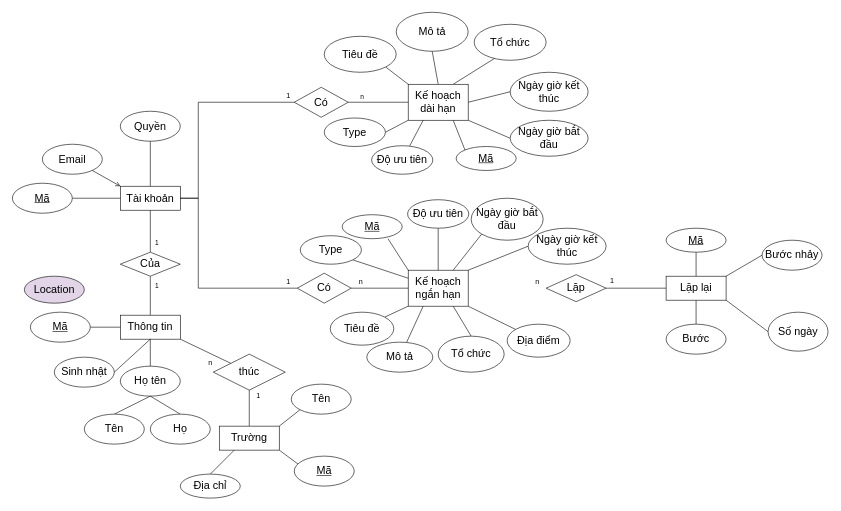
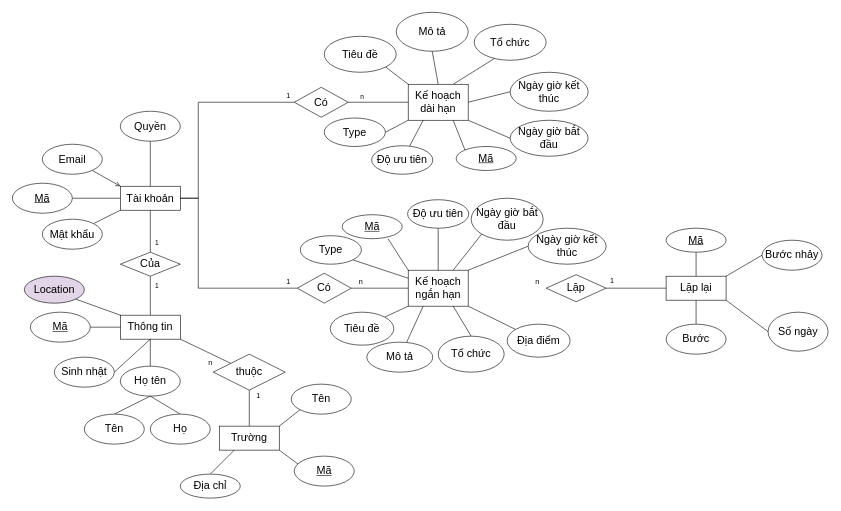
  <mxCell id="0" />
  <mxCell id="1" parent="0" />
  <mxCell id="2" style="edgeStyle=none;rounded=0;orthogonalLoop=1;jettySize=auto;html=1;entryX=0.5;entryY=1;entryDx=0;entryDy=0;endArrow=none;" parent="1" source="4" target="23" edge="1"><mxGeometry relative="1" as="geometry" /></mxCell>
  <mxCell id="3" value="1" style="edgeLabel;html=1;align=center;verticalAlign=middle;resizable=0;points=[];" parent="2" vertex="1" connectable="0"><mxGeometry x="0.55" relative="1" as="geometry"><mxPoint x="10" as="offset" /></mxGeometry></mxCell>
  <mxCell id="4" value="&lt;font style=&quot;font-size: 18px&quot;&gt;Thông tin&lt;/font&gt;" style="whiteSpace=wrap;html=1;align=center;" parent="1" vertex="1"><mxGeometry x="200" y="525" width="100" height="40" as="geometry" /></mxCell>
  <mxCell id="5" style="edgeStyle=none;rounded=0;orthogonalLoop=1;jettySize=auto;html=1;entryX=0;entryY=0;entryDx=0;entryDy=0;endArrow=open;" parent="1" source="6" target="9" edge="1"><mxGeometry relative="1" as="geometry" /></mxCell>
  <mxCell id="6" value="&lt;font style=&quot;font-size: 18px&quot;&gt;Email&lt;/font&gt;" style="ellipse;whiteSpace=wrap;html=1;align=center;" parent="1" vertex="1"><mxGeometry x="70" y="240" width="100" height="50" as="geometry" /></mxCell>
  <mxCell id="7" style="edgeStyle=none;rounded=0;orthogonalLoop=1;jettySize=auto;html=1;endArrow=none;" parent="1" source="9" target="23" edge="1"><mxGeometry relative="1" as="geometry" /></mxCell>
  <mxCell id="8" value="1" style="edgeLabel;html=1;align=center;verticalAlign=middle;resizable=0;points=[];" parent="7" vertex="1" connectable="0"><mxGeometry x="0.5" y="-1" relative="1" as="geometry"><mxPoint x="11" as="offset" /></mxGeometry></mxCell>
  <mxCell id="9" value="&lt;font style=&quot;font-size: 18px&quot;&gt;Tài khoản&lt;/font&gt;" style="whiteSpace=wrap;html=1;align=center;" parent="1" vertex="1"><mxGeometry x="200" y="310" width="100" height="40" as="geometry" /></mxCell>
+ <mxCell id="10" style="edgeStyle=none;rounded=0;orthogonalLoop=1;jettySize=auto;html=1;entryX=0;entryY=1;entryDx=0;entryDy=0;endArrow=none;" parent="1" source="11" target="9" edge="1"><mxGeometry relative="1" as="geometry" /></mxCell>
+ <mxCell id="11" value="&lt;font style=&quot;font-size: 18px&quot;&gt;Mật khẩu&lt;/font&gt;" style="ellipse;whiteSpace=wrap;html=1;align=center;" parent="1" vertex="1"><mxGeometry x="70" y="365" width="100" height="50" as="geometry" /></mxCell>
  <mxCell id="12" style="edgeStyle=none;rounded=0;orthogonalLoop=1;jettySize=auto;html=1;exitX=1;exitY=0.5;exitDx=0;exitDy=0;entryX=0;entryY=0.5;entryDx=0;entryDy=0;endArrow=none;" parent="1" source="13" target="4" edge="1"><mxGeometry relative="1" as="geometry" /></mxCell>
  <mxCell id="13" value="&lt;font style=&quot;font-size: 18px&quot;&gt;Mã&lt;/font&gt;" style="ellipse;whiteSpace=wrap;html=1;align=center;fontStyle=4;" parent="1" vertex="1"><mxGeometry x="50" y="520" width="100" height="50" as="geometry" /></mxCell>
  <mxCell id="14" style="edgeStyle=none;rounded=0;orthogonalLoop=1;jettySize=auto;html=1;entryX=0.5;entryY=1;entryDx=0;entryDy=0;endArrow=none;" parent="1" source="15" target="4" edge="1"><mxGeometry relative="1" as="geometry" /></mxCell>
  <mxCell id="15" value="&lt;font style=&quot;font-size: 18px&quot;&gt;Họ tên&lt;/font&gt;" style="ellipse;whiteSpace=wrap;html=1;align=center;" parent="1" vertex="1"><mxGeometry x="200" y="610" width="100" height="50" as="geometry" /></mxCell>
  <mxCell id="16" value="&lt;font style=&quot;font-size: 18px&quot;&gt;Sinh nhật&lt;/font&gt;" style="ellipse;whiteSpace=wrap;html=1;align=center;" parent="1" vertex="1"><mxGeometry x="90" y="595" width="100" height="50" as="geometry" /></mxCell>
  <mxCell id="17" style="edgeStyle=none;rounded=0;orthogonalLoop=1;jettySize=auto;html=1;exitX=0.5;exitY=0;exitDx=0;exitDy=0;entryX=0.5;entryY=1;entryDx=0;entryDy=0;endArrow=none;" parent="1" source="18" target="15" edge="1"><mxGeometry relative="1" as="geometry" /></mxCell>
  <mxCell id="18" value="&lt;font style=&quot;font-size: 18px&quot;&gt;Tên&lt;/font&gt;" style="ellipse;whiteSpace=wrap;html=1;align=center;" parent="1" vertex="1"><mxGeometry x="140" y="690" width="100" height="50" as="geometry" /></mxCell>
  <mxCell id="19" style="edgeStyle=none;rounded=0;orthogonalLoop=1;jettySize=auto;html=1;exitX=0.5;exitY=0;exitDx=0;exitDy=0;endArrow=none;entryX=0.5;entryY=1;entryDx=0;entryDy=0;" parent="1" source="20" target="15" edge="1"><mxGeometry relative="1" as="geometry"><mxPoint x="310" y="690" as="targetPoint" /></mxGeometry></mxCell>
  <mxCell id="20" value="&lt;font style=&quot;font-size: 18px&quot;&gt;Họ&lt;/font&gt;" style="ellipse;whiteSpace=wrap;html=1;align=center;" parent="1" vertex="1"><mxGeometry x="250" y="690" width="100" height="50" as="geometry" /></mxCell>
  <mxCell id="21" value="" style="endArrow=none;html=1;rounded=0;entryX=0.5;entryY=1;entryDx=0;entryDy=0;exitX=1;exitY=0.5;exitDx=0;exitDy=0;" parent="1" source="16" target="4" edge="1"><mxGeometry relative="1" as="geometry"><mxPoint x="180" y="639.5" as="sourcePoint" /><mxPoint x="340" y="639.5" as="targetPoint" /></mxGeometry></mxCell>
  <mxCell id="22" style="edgeStyle=none;rounded=0;orthogonalLoop=1;jettySize=auto;html=1;endArrow=none;entryX=1;entryY=1;entryDx=0;entryDy=0;" parent="1" source="57" target="4" edge="1"><mxGeometry relative="1" as="geometry"><mxPoint x="522.835" y="646.621" as="sourcePoint" /><mxPoint x="310" y="570" as="targetPoint" /></mxGeometry></mxCell>
  <mxCell id="23" value="&lt;font style=&quot;font-size: 18px&quot;&gt;Của&lt;/font&gt;" style="shape=rhombus;perimeter=rhombusPerimeter;whiteSpace=wrap;html=1;align=center;" parent="1" vertex="1"><mxGeometry x="200" y="420" width="100" height="40" as="geometry" /></mxCell>
  <mxCell id="24" style="edgeStyle=none;rounded=0;orthogonalLoop=1;jettySize=auto;html=1;endArrow=none;entryX=0.5;entryY=0;entryDx=0;entryDy=0;" parent="1" source="25" target="9" edge="1"><mxGeometry relative="1" as="geometry"><mxPoint x="268.667" y="120" as="targetPoint" /></mxGeometry></mxCell>
  <mxCell id="25" value="&lt;span style=&quot;font-size: 18px&quot;&gt;Quyền&lt;/span&gt;" style="ellipse;whiteSpace=wrap;html=1;align=center;" parent="1" vertex="1"><mxGeometry x="200" y="185" width="100" height="50" as="geometry" /></mxCell>
  <mxCell id="26" style="edgeStyle=none;rounded=0;orthogonalLoop=1;jettySize=auto;html=1;exitX=0;exitY=0;exitDx=0;exitDy=0;endArrow=none;entryX=1;entryY=1;entryDx=0;entryDy=0;" parent="1" source="33" target="50" edge="1"><mxGeometry relative="1" as="geometry" /></mxCell>
  <mxCell id="27" style="edgeStyle=none;rounded=0;orthogonalLoop=1;jettySize=auto;html=1;exitX=0.5;exitY=0;exitDx=0;exitDy=0;entryX=0.5;entryY=1;entryDx=0;entryDy=0;endArrow=none;" parent="1" source="33" target="47" edge="1"><mxGeometry relative="1" as="geometry" /></mxCell>
  <mxCell id="28" style="edgeStyle=none;rounded=0;orthogonalLoop=1;jettySize=auto;html=1;exitX=0.75;exitY=0;exitDx=0;exitDy=0;entryX=0.292;entryY=0.937;entryDx=0;entryDy=0;endArrow=none;entryPerimeter=0;" parent="1" source="33" target="51" edge="1"><mxGeometry relative="1" as="geometry" /></mxCell>
  <mxCell id="29" style="edgeStyle=none;rounded=0;orthogonalLoop=1;jettySize=auto;html=1;exitX=1;exitY=0.5;exitDx=0;exitDy=0;entryX=0;entryY=0.5;entryDx=0;entryDy=0;endArrow=none;endFill=0;" parent="1" source="33" target="76" edge="1"><mxGeometry relative="1" as="geometry" /></mxCell>
  <mxCell id="30" style="edgeStyle=none;rounded=0;orthogonalLoop=1;jettySize=auto;html=1;exitX=1;exitY=1;exitDx=0;exitDy=0;entryX=0;entryY=0.5;entryDx=0;entryDy=0;endArrow=none;endFill=0;" parent="1" source="33" target="75" edge="1"><mxGeometry relative="1" as="geometry" /></mxCell>
  <mxCell id="31" style="edgeStyle=none;rounded=0;orthogonalLoop=1;jettySize=auto;html=1;exitX=0.75;exitY=1;exitDx=0;exitDy=0;entryX=0;entryY=0;entryDx=0;entryDy=0;endArrow=none;endFill=0;" parent="1" source="33" target="92" edge="1"><mxGeometry relative="1" as="geometry" /></mxCell>
  <mxCell id="32" style="rounded=0;orthogonalLoop=1;jettySize=auto;html=1;exitX=0;exitY=1;exitDx=0;exitDy=0;entryX=1;entryY=0.5;entryDx=0;entryDy=0;endArrow=none;endFill=0;" edge="1" parent="1" source="33" target="93"><mxGeometry relative="1" as="geometry" /></mxCell>
  <mxCell id="33" value="&lt;font style=&quot;font-size: 18px&quot;&gt;Kế hoạch dài hạn&lt;/font&gt;" style="whiteSpace=wrap;html=1;align=center;" parent="1" vertex="1"><mxGeometry x="680" y="140" width="100" height="60" as="geometry" /></mxCell>
  <mxCell id="34" style="edgeStyle=none;rounded=0;orthogonalLoop=1;jettySize=auto;html=1;exitX=0;exitY=1;exitDx=0;exitDy=0;entryX=1;entryY=0;entryDx=0;entryDy=0;endArrow=none;" parent="1" source="37" target="48" edge="1"><mxGeometry relative="1" as="geometry" /></mxCell>
  <mxCell id="35" style="edgeStyle=none;rounded=0;orthogonalLoop=1;jettySize=auto;html=1;exitX=0.25;exitY=1;exitDx=0;exitDy=0;endArrow=none;" parent="1" source="37" target="49" edge="1"><mxGeometry relative="1" as="geometry" /></mxCell>
  <mxCell id="36" style="edgeStyle=none;rounded=0;orthogonalLoop=1;jettySize=auto;html=1;exitX=1;exitY=1;exitDx=0;exitDy=0;endArrow=none;endFill=0;" parent="1" source="37" target="72" edge="1"><mxGeometry relative="1" as="geometry"><mxPoint x="870" y="530" as="targetPoint" /></mxGeometry></mxCell>
  <mxCell id="37" value="&lt;font style=&quot;font-size: 18px&quot;&gt;Kế hoạch ngắn hạn&lt;/font&gt;" style="whiteSpace=wrap;html=1;align=center;" parent="1" vertex="1"><mxGeometry x="680" y="450" width="100" height="60" as="geometry" /></mxCell>
  <mxCell id="38" style="edgeStyle=none;rounded=0;orthogonalLoop=1;jettySize=auto;html=1;entryX=0;entryY=0.5;entryDx=0;entryDy=0;endArrow=none;exitX=1;exitY=0.5;exitDx=0;exitDy=0;" parent="1" source="41" target="33" edge="1"><mxGeometry relative="1" as="geometry" /></mxCell>
  <mxCell id="39" value="n" style="edgeLabel;html=1;align=center;verticalAlign=middle;resizable=0;points=[];" parent="38" vertex="1" connectable="0"><mxGeometry x="-0.568" relative="1" as="geometry"><mxPoint y="-10" as="offset" /></mxGeometry></mxCell>
  <mxCell id="40" style="edgeStyle=none;rounded=0;orthogonalLoop=1;jettySize=auto;html=1;entryX=1;entryY=0.5;entryDx=0;entryDy=0;endArrow=none;exitX=0;exitY=0.5;exitDx=0;exitDy=0;" parent="1" source="41" target="9" edge="1"><mxGeometry relative="1" as="geometry"><Array as="points"><mxPoint x="330" y="170" /><mxPoint x="330" y="330" /></Array></mxGeometry></mxCell>
  <mxCell id="41" value="&lt;font style=&quot;font-size: 18px&quot;&gt;Có&lt;/font&gt;" style="shape=rhombus;perimeter=rhombusPerimeter;whiteSpace=wrap;html=1;align=center;" parent="1" vertex="1"><mxGeometry x="490" y="145" width="90" height="50" as="geometry" /></mxCell>
  <mxCell id="42" style="edgeStyle=none;rounded=0;orthogonalLoop=1;jettySize=auto;html=1;entryX=0;entryY=0.5;entryDx=0;entryDy=0;endArrow=none;" parent="1" source="44" target="37" edge="1"><mxGeometry relative="1" as="geometry" /></mxCell>
  <mxCell id="43" style="edgeStyle=none;rounded=0;orthogonalLoop=1;jettySize=auto;html=1;entryX=1;entryY=0.5;entryDx=0;entryDy=0;endArrow=none;exitX=0;exitY=0.5;exitDx=0;exitDy=0;" parent="1" source="44" target="9" edge="1"><mxGeometry relative="1" as="geometry"><Array as="points"><mxPoint x="330" y="480" /><mxPoint x="330" y="330" /></Array></mxGeometry></mxCell>
  <mxCell id="44" value="&lt;font style=&quot;font-size: 18px&quot;&gt;Có&lt;/font&gt;" style="shape=rhombus;perimeter=rhombusPerimeter;whiteSpace=wrap;html=1;align=center;" parent="1" vertex="1"><mxGeometry x="495" y="455" width="90" height="50" as="geometry" /></mxCell>
  <mxCell id="45" value="1" style="text;html=1;align=center;verticalAlign=middle;resizable=0;points=[];autosize=1;" parent="1" vertex="1"><mxGeometry x="470" y="150" width="20" height="20" as="geometry" /></mxCell>
  <mxCell id="46" value="n" style="text;html=1;align=center;verticalAlign=middle;resizable=0;points=[];autosize=1;" parent="1" vertex="1"><mxGeometry x="591" y="460" width="20" height="20" as="geometry" /></mxCell>
  <mxCell id="47" value="&lt;span style=&quot;font-size: 18px&quot;&gt;Mô tả&lt;/span&gt;" style="ellipse;whiteSpace=wrap;html=1;align=center;" parent="1" vertex="1"><mxGeometry x="660" y="20" width="120" height="65" as="geometry" /></mxCell>
  <mxCell id="48" value="&lt;font style=&quot;font-size: 18px&quot;&gt;Tiêu đề&lt;/font&gt;" style="ellipse;whiteSpace=wrap;html=1;align=center;" parent="1" vertex="1"><mxGeometry x="550" y="520" width="106" height="55" as="geometry" /></mxCell>
  <mxCell id="49" value="&lt;font style=&quot;font-size: 18px&quot;&gt;Mô tả&lt;/font&gt;" style="ellipse;whiteSpace=wrap;html=1;align=center;" parent="1" vertex="1"><mxGeometry x="611" y="570" width="110" height="50" as="geometry" /></mxCell>
  <mxCell id="50" value="&lt;font style=&quot;font-size: 18px&quot;&gt;Tiêu đề&lt;/font&gt;" style="ellipse;whiteSpace=wrap;html=1;align=center;" parent="1" vertex="1"><mxGeometry x="540" y="60" width="120" height="60" as="geometry" /></mxCell>
  <mxCell id="51" value="&lt;font style=&quot;font-size: 18px&quot;&gt;Tổ chức&lt;/font&gt;" style="ellipse;whiteSpace=wrap;html=1;align=center;" parent="1" vertex="1"><mxGeometry x="790" y="40" width="120" height="60" as="geometry" /></mxCell>
  <mxCell id="52" style="edgeStyle=none;rounded=0;orthogonalLoop=1;jettySize=auto;html=1;endArrow=none;entryX=0.75;entryY=1;entryDx=0;entryDy=0;exitX=0.5;exitY=0;exitDx=0;exitDy=0;" parent="1" source="53" target="37" edge="1"><mxGeometry relative="1" as="geometry"><mxPoint x="780" y="500" as="targetPoint" /></mxGeometry></mxCell>
  <mxCell id="53" value="&lt;font style=&quot;font-size: 18px&quot;&gt;Tổ chức&lt;/font&gt;" style="ellipse;whiteSpace=wrap;html=1;align=center;" parent="1" vertex="1"><mxGeometry x="730" y="560" width="110" height="60" as="geometry" /></mxCell>
  <mxCell id="54" style="edgeStyle=orthogonalEdgeStyle;rounded=0;orthogonalLoop=1;jettySize=auto;html=1;entryX=0;entryY=0.5;entryDx=0;entryDy=0;endArrow=none;endFill=0;" parent="1" source="55" target="9" edge="1"><mxGeometry relative="1" as="geometry" /></mxCell>
  <mxCell id="55" value="&lt;font style=&quot;font-size: 18px&quot;&gt;Mã&lt;/font&gt;" style="ellipse;whiteSpace=wrap;html=1;align=center;fontStyle=4;" parent="1" vertex="1"><mxGeometry x="20" y="305" width="100" height="50" as="geometry" /></mxCell>
  <mxCell id="56" style="edgeStyle=orthogonalEdgeStyle;rounded=0;orthogonalLoop=1;jettySize=auto;html=1;endArrow=none;endFill=0;" parent="1" source="57" target="60" edge="1"><mxGeometry relative="1" as="geometry"><mxPoint x="640" y="647" as="targetPoint" /></mxGeometry></mxCell>
- <mxCell id="57" value="&lt;font style=&quot;font-size: 18px&quot;&gt;thúc&lt;/font&gt;" style="shape=rhombus;perimeter=rhombusPerimeter;whiteSpace=wrap;html=1;align=center;" parent="1" vertex="1"><mxGeometry x="354.995" y="590.001" width="120" height="60" as="geometry" /></mxCell>
+ <mxCell id="57" value="&lt;font style=&quot;font-size: 18px&quot;&gt;thuộc&lt;/font&gt;" style="shape=rhombus;perimeter=rhombusPerimeter;whiteSpace=wrap;html=1;align=center;" parent="1" vertex="1"><mxGeometry x="354.995" y="590.001" width="120" height="60" as="geometry" /></mxCell>
  <mxCell id="58" style="rounded=0;orthogonalLoop=1;jettySize=auto;html=1;exitX=1;exitY=0;exitDx=0;exitDy=0;entryX=0;entryY=1;entryDx=0;entryDy=0;endArrow=none;endFill=0;" parent="1" source="60" target="61" edge="1"><mxGeometry relative="1" as="geometry" /></mxCell>
  <mxCell id="59" style="edgeStyle=none;rounded=0;orthogonalLoop=1;jettySize=auto;html=1;exitX=1;exitY=1;exitDx=0;exitDy=0;entryX=0.08;entryY=0.29;entryDx=0;entryDy=0;endArrow=none;endFill=0;entryPerimeter=0;" parent="1" source="60" target="62" edge="1"><mxGeometry relative="1" as="geometry" /></mxCell>
  <mxCell id="60" value="&lt;font style=&quot;font-size: 18px&quot;&gt;Trường&lt;/font&gt;" style="whiteSpace=wrap;html=1;align=center;" parent="1" vertex="1"><mxGeometry x="365" y="710" width="100" height="40" as="geometry" /></mxCell>
  <mxCell id="61" value="&lt;font style=&quot;font-size: 18px&quot;&gt;Tên&lt;/font&gt;" style="ellipse;whiteSpace=wrap;html=1;align=center;" parent="1" vertex="1"><mxGeometry x="485" y="640" width="100" height="50" as="geometry" /></mxCell>
  <mxCell id="62" value="&lt;font style=&quot;font-size: 18px&quot;&gt;Mã&lt;/font&gt;" style="ellipse;whiteSpace=wrap;html=1;align=center;fontStyle=4;" parent="1" vertex="1"><mxGeometry x="490" y="760" width="100" height="50" as="geometry" /></mxCell>
  <mxCell id="63" style="edgeStyle=none;rounded=0;orthogonalLoop=1;jettySize=auto;html=1;exitX=0;exitY=1;exitDx=0;exitDy=0;entryX=0.75;entryY=0;entryDx=0;entryDy=0;endArrow=none;endFill=0;" parent="1" source="64" target="37" edge="1"><mxGeometry relative="1" as="geometry" /></mxCell>
  <mxCell id="64" value="&lt;span style=&quot;font-size: 18px&quot;&gt;Ngày giờ bắt đầu&lt;/span&gt;" style="ellipse;whiteSpace=wrap;html=1;align=center;" parent="1" vertex="1"><mxGeometry x="785" y="330" width="120" height="70" as="geometry" /></mxCell>
  <mxCell id="65" style="edgeStyle=none;rounded=0;orthogonalLoop=1;jettySize=auto;html=1;exitX=0;exitY=0.5;exitDx=0;exitDy=0;entryX=1;entryY=0;entryDx=0;entryDy=0;endArrow=none;endFill=0;" parent="1" source="66" target="37" edge="1"><mxGeometry relative="1" as="geometry" /></mxCell>
  <mxCell id="66" value="&lt;span style=&quot;font-size: 18px&quot;&gt;Ngày giờ kết thúc&lt;/span&gt;" style="ellipse;whiteSpace=wrap;html=1;align=center;" parent="1" vertex="1"><mxGeometry x="880" y="380" width="130" height="60" as="geometry" /></mxCell>
  <mxCell id="67" style="rounded=0;orthogonalLoop=1;jettySize=auto;html=1;exitX=0.5;exitY=0;exitDx=0;exitDy=0;entryX=0.25;entryY=1;entryDx=0;entryDy=0;endArrow=none;endFill=0;" parent="1" source="68" target="60" edge="1"><mxGeometry relative="1" as="geometry" /></mxCell>
  <mxCell id="68" value="&lt;font style=&quot;font-size: 18px&quot;&gt;Địa chỉ&lt;/font&gt;" style="ellipse;whiteSpace=wrap;html=1;align=center;" parent="1" vertex="1"><mxGeometry x="300" y="790" width="100" height="40" as="geometry" /></mxCell>
  <mxCell id="69" value="1" style="text;html=1;align=center;verticalAlign=middle;resizable=0;points=[];autosize=1;" parent="1" vertex="1"><mxGeometry x="420" y="650" width="20" height="20" as="geometry" /></mxCell>
  <mxCell id="70" value="n" style="text;html=1;align=center;verticalAlign=middle;resizable=0;points=[];autosize=1;" parent="1" vertex="1"><mxGeometry x="340" y="595" width="20" height="20" as="geometry" /></mxCell>
  <mxCell id="71" value="1" style="text;html=1;align=center;verticalAlign=middle;resizable=0;points=[];autosize=1;" parent="1" vertex="1"><mxGeometry x="470" y="460" width="20" height="20" as="geometry" /></mxCell>
  <mxCell id="72" value="&lt;span style=&quot;font-size: 18px&quot;&gt;Địa điểm&lt;/span&gt;" style="ellipse;whiteSpace=wrap;html=1;align=center;" parent="1" vertex="1"><mxGeometry x="845" y="540" width="105" height="55" as="geometry" /></mxCell>
+ <mxCell id="73" style="rounded=0;orthogonalLoop=1;jettySize=auto;html=1;exitX=1;exitY=1;exitDx=0;exitDy=0;entryX=0;entryY=0;entryDx=0;entryDy=0;endArrow=none;endFill=0;" parent="1" source="74" target="4" edge="1"><mxGeometry relative="1" as="geometry" /></mxCell>
  <mxCell id="74" value="&lt;font style=&quot;font-size: 18px&quot;&gt;Location&lt;/font&gt;" style="ellipse;whiteSpace=wrap;html=1;align=center;fillColor=#e1d5e7;" parent="1" vertex="1"><mxGeometry x="40" y="460" width="100" height="45" as="geometry" /></mxCell>
  <mxCell id="75" value="&lt;font style=&quot;font-size: 18px&quot;&gt;Ngày giờ bắt đầu&lt;/font&gt;" style="ellipse;whiteSpace=wrap;html=1;align=center;" parent="1" vertex="1"><mxGeometry x="850" y="200" width="130" height="60" as="geometry" /></mxCell>
  <mxCell id="76" value="&lt;font style=&quot;font-size: 18px&quot;&gt;Ngày giờ kết thúc&lt;/font&gt;" style="ellipse;whiteSpace=wrap;html=1;align=center;" parent="1" vertex="1"><mxGeometry x="850" y="120" width="130" height="65" as="geometry" /></mxCell>
  <mxCell id="77" style="edgeStyle=none;rounded=0;orthogonalLoop=1;jettySize=auto;html=1;exitX=1;exitY=0.5;exitDx=0;exitDy=0;endArrow=none;endFill=0;" parent="1" source="78" target="83" edge="1"><mxGeometry relative="1" as="geometry" /></mxCell>
  <mxCell id="78" value="&lt;font style=&quot;font-size: 18px&quot;&gt;Lặp&lt;/font&gt;" style="shape=rhombus;perimeter=rhombusPerimeter;whiteSpace=wrap;html=1;align=center;" parent="1" vertex="1"><mxGeometry x="910" y="457.5" width="100" height="45" as="geometry" /></mxCell>
  <mxCell id="79" style="edgeStyle=none;rounded=0;orthogonalLoop=1;jettySize=auto;html=1;exitX=0.5;exitY=0;exitDx=0;exitDy=0;endArrow=none;endFill=0;entryX=0.5;entryY=1;entryDx=0;entryDy=0;" parent="1" source="83" target="84" edge="1"><mxGeometry relative="1" as="geometry"><mxPoint x="1160" y="420" as="targetPoint" /></mxGeometry></mxCell>
  <mxCell id="80" style="edgeStyle=none;rounded=0;orthogonalLoop=1;jettySize=auto;html=1;exitX=0.5;exitY=1;exitDx=0;exitDy=0;endArrow=none;endFill=0;" parent="1" source="83" target="85" edge="1"><mxGeometry relative="1" as="geometry" /></mxCell>
  <mxCell id="81" style="edgeStyle=none;rounded=0;orthogonalLoop=1;jettySize=auto;html=1;exitX=1;exitY=0;exitDx=0;exitDy=0;entryX=0;entryY=0.5;entryDx=0;entryDy=0;endArrow=none;endFill=0;" parent="1" source="83" target="88" edge="1"><mxGeometry relative="1" as="geometry" /></mxCell>
  <mxCell id="82" style="edgeStyle=none;rounded=0;orthogonalLoop=1;jettySize=auto;html=1;exitX=1;exitY=1;exitDx=0;exitDy=0;entryX=0;entryY=0.5;entryDx=0;entryDy=0;endArrow=none;endFill=0;" parent="1" source="83" target="89" edge="1"><mxGeometry relative="1" as="geometry" /></mxCell>
  <mxCell id="83" value="&lt;font style=&quot;font-size: 18px&quot;&gt;Lặp lại&lt;/font&gt;" style="whiteSpace=wrap;html=1;align=center;" parent="1" vertex="1"><mxGeometry x="1110" y="460" width="100" height="40" as="geometry" /></mxCell>
  <mxCell id="84" value="&lt;font style=&quot;font-size: 18px&quot;&gt;&lt;u&gt;Mã&lt;/u&gt;&lt;/font&gt;" style="ellipse;whiteSpace=wrap;html=1;align=center;" parent="1" vertex="1"><mxGeometry x="1110" y="380" width="100" height="40" as="geometry" /></mxCell>
  <mxCell id="85" value="&lt;font style=&quot;font-size: 18px&quot;&gt;Bước&lt;/font&gt;" style="ellipse;whiteSpace=wrap;html=1;align=center;" parent="1" vertex="1"><mxGeometry x="1110" y="540" width="100" height="50" as="geometry" /></mxCell>
  <mxCell id="86" value="1" style="text;html=1;align=center;verticalAlign=middle;resizable=0;points=[];autosize=1;" parent="1" vertex="1"><mxGeometry x="1010" y="457.5" width="20" height="20" as="geometry" /></mxCell>
  <mxCell id="87" value="n" style="text;html=1;align=center;verticalAlign=middle;resizable=0;points=[];autosize=1;" parent="1" vertex="1"><mxGeometry x="885" y="460" width="20" height="20" as="geometry" /></mxCell>
  <mxCell id="88" value="&lt;font style=&quot;font-size: 18px&quot;&gt;Bước nhảy&lt;/font&gt;" style="ellipse;whiteSpace=wrap;html=1;align=center;" parent="1" vertex="1"><mxGeometry x="1270" y="400" width="100" height="50" as="geometry" /></mxCell>
  <mxCell id="89" value="&lt;font style=&quot;font-size: 18px&quot;&gt;Số ngày&lt;/font&gt;" style="ellipse;whiteSpace=wrap;html=1;align=center;" parent="1" vertex="1"><mxGeometry x="1280" y="520" width="100" height="65" as="geometry" /></mxCell>
  <mxCell id="90" style="edgeStyle=none;rounded=0;orthogonalLoop=1;jettySize=auto;html=1;exitX=0.764;exitY=1.003;exitDx=0;exitDy=0;entryX=0;entryY=0;entryDx=0;entryDy=0;endArrow=none;endFill=0;exitPerimeter=0;" parent="1" source="91" target="37" edge="1"><mxGeometry relative="1" as="geometry" /></mxCell>
  <mxCell id="91" value="&lt;font style=&quot;font-size: 18px&quot;&gt;&lt;u&gt;Mã&lt;/u&gt;&lt;/font&gt;" style="ellipse;whiteSpace=wrap;html=1;align=center;" parent="1" vertex="1"><mxGeometry x="570" y="357.5" width="100" height="40" as="geometry" /></mxCell>
  <mxCell id="92" value="&lt;font style=&quot;font-size: 18px&quot;&gt;&lt;u&gt;Mã&lt;/u&gt;&lt;/font&gt;" style="ellipse;whiteSpace=wrap;html=1;align=center;" parent="1" vertex="1"><mxGeometry x="760" y="243.75" width="100" height="40" as="geometry" /></mxCell>
  <mxCell id="93" value="&lt;span style=&quot;font-size: 18px&quot;&gt;Type&lt;/span&gt;" style="ellipse;whiteSpace=wrap;html=1;align=center;" vertex="1" parent="1"><mxGeometry x="540" y="196.25" width="102" height="47.5" as="geometry" /></mxCell>
  <mxCell id="94" style="edgeStyle=none;rounded=0;orthogonalLoop=1;jettySize=auto;html=1;exitX=1;exitY=1;exitDx=0;exitDy=0;endArrow=none;endFill=0;" edge="1" parent="1" source="95" target="37"><mxGeometry relative="1" as="geometry" /></mxCell>
  <mxCell id="95" value="&lt;span style=&quot;font-size: 18px&quot;&gt;Type&lt;/span&gt;" style="ellipse;whiteSpace=wrap;html=1;align=center;" vertex="1" parent="1"><mxGeometry x="500" y="392.5" width="102" height="47.5" as="geometry" /></mxCell>
  <mxCell id="96" style="edgeStyle=none;rounded=0;orthogonalLoop=1;jettySize=auto;html=1;entryX=0.25;entryY=1;entryDx=0;entryDy=0;endArrow=none;endFill=0;" edge="1" parent="1" source="97" target="33"><mxGeometry relative="1" as="geometry" /></mxCell>
  <mxCell id="97" value="&lt;span style=&quot;font-size: 18px&quot;&gt;Độ ưu tiên&lt;/span&gt;" style="ellipse;whiteSpace=wrap;html=1;align=center;" vertex="1" parent="1"><mxGeometry x="619" y="242.5" width="102" height="47.5" as="geometry" /></mxCell>
  <mxCell id="98" style="edgeStyle=none;rounded=0;orthogonalLoop=1;jettySize=auto;html=1;entryX=0.5;entryY=0;entryDx=0;entryDy=0;endArrow=none;endFill=0;" edge="1" parent="1" source="99" target="37"><mxGeometry relative="1" as="geometry" /></mxCell>
  <mxCell id="99" value="&lt;span style=&quot;font-size: 18px&quot;&gt;Độ ưu tiên&lt;/span&gt;" style="ellipse;whiteSpace=wrap;html=1;align=center;" vertex="1" parent="1"><mxGeometry x="679" y="332.5" width="102" height="47.5" as="geometry" /></mxCell>
